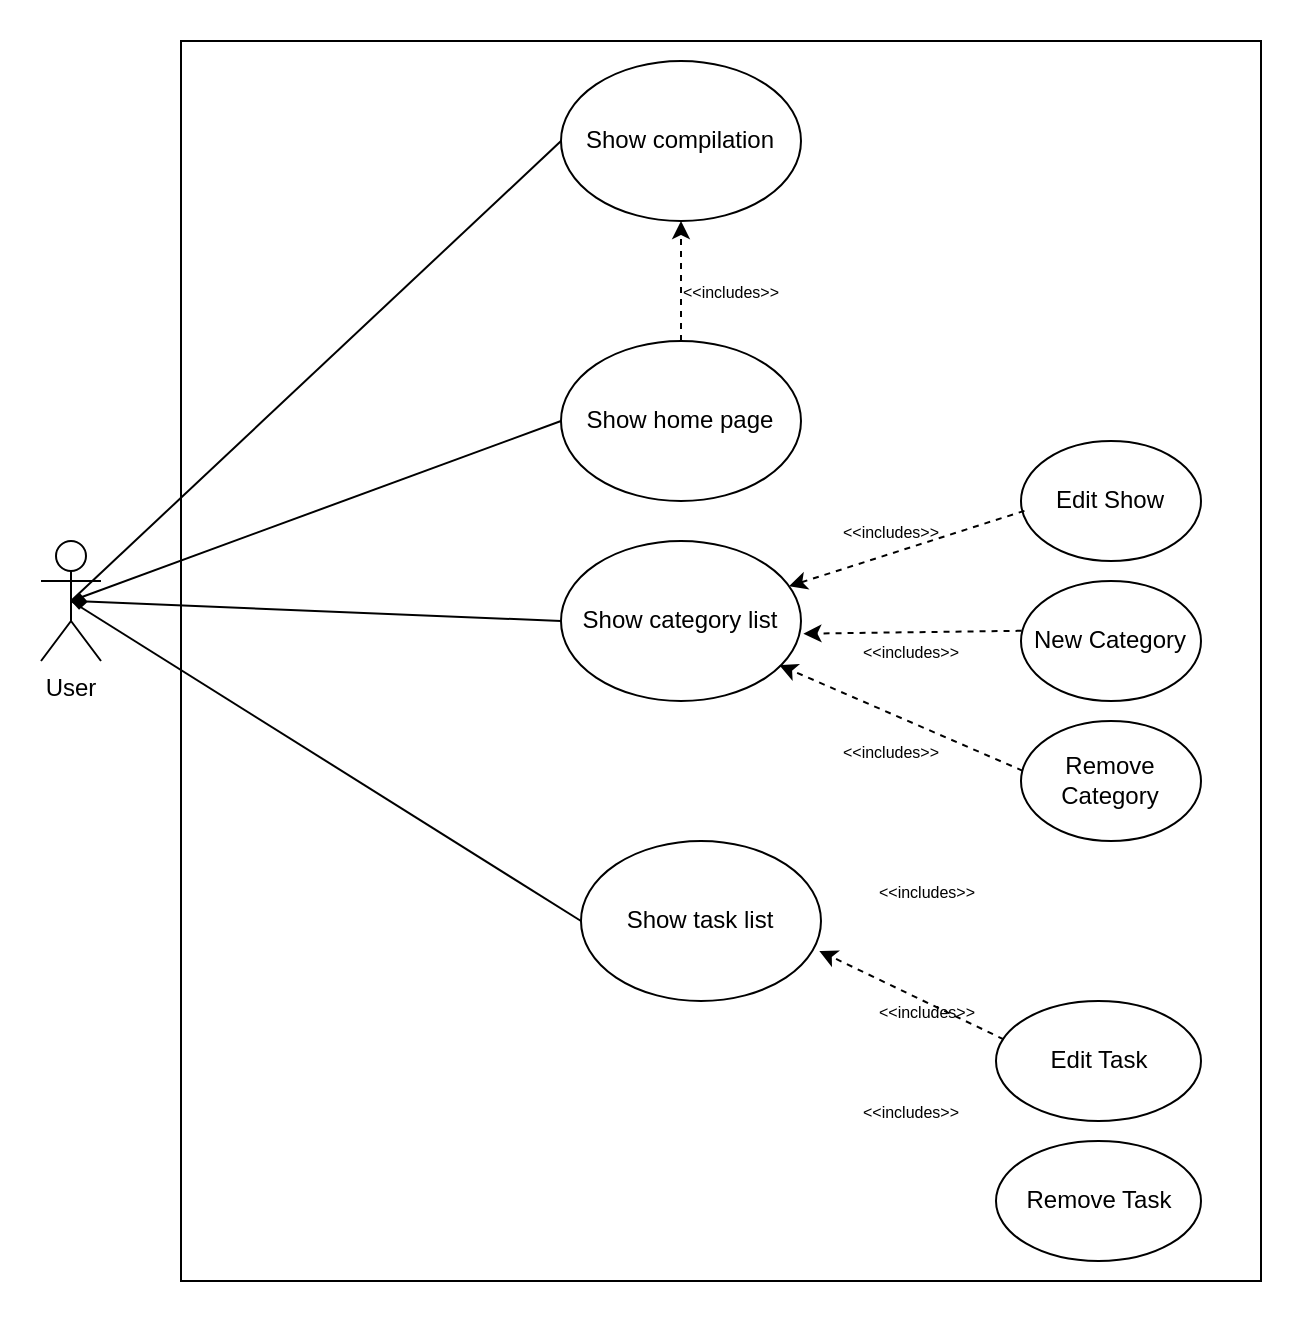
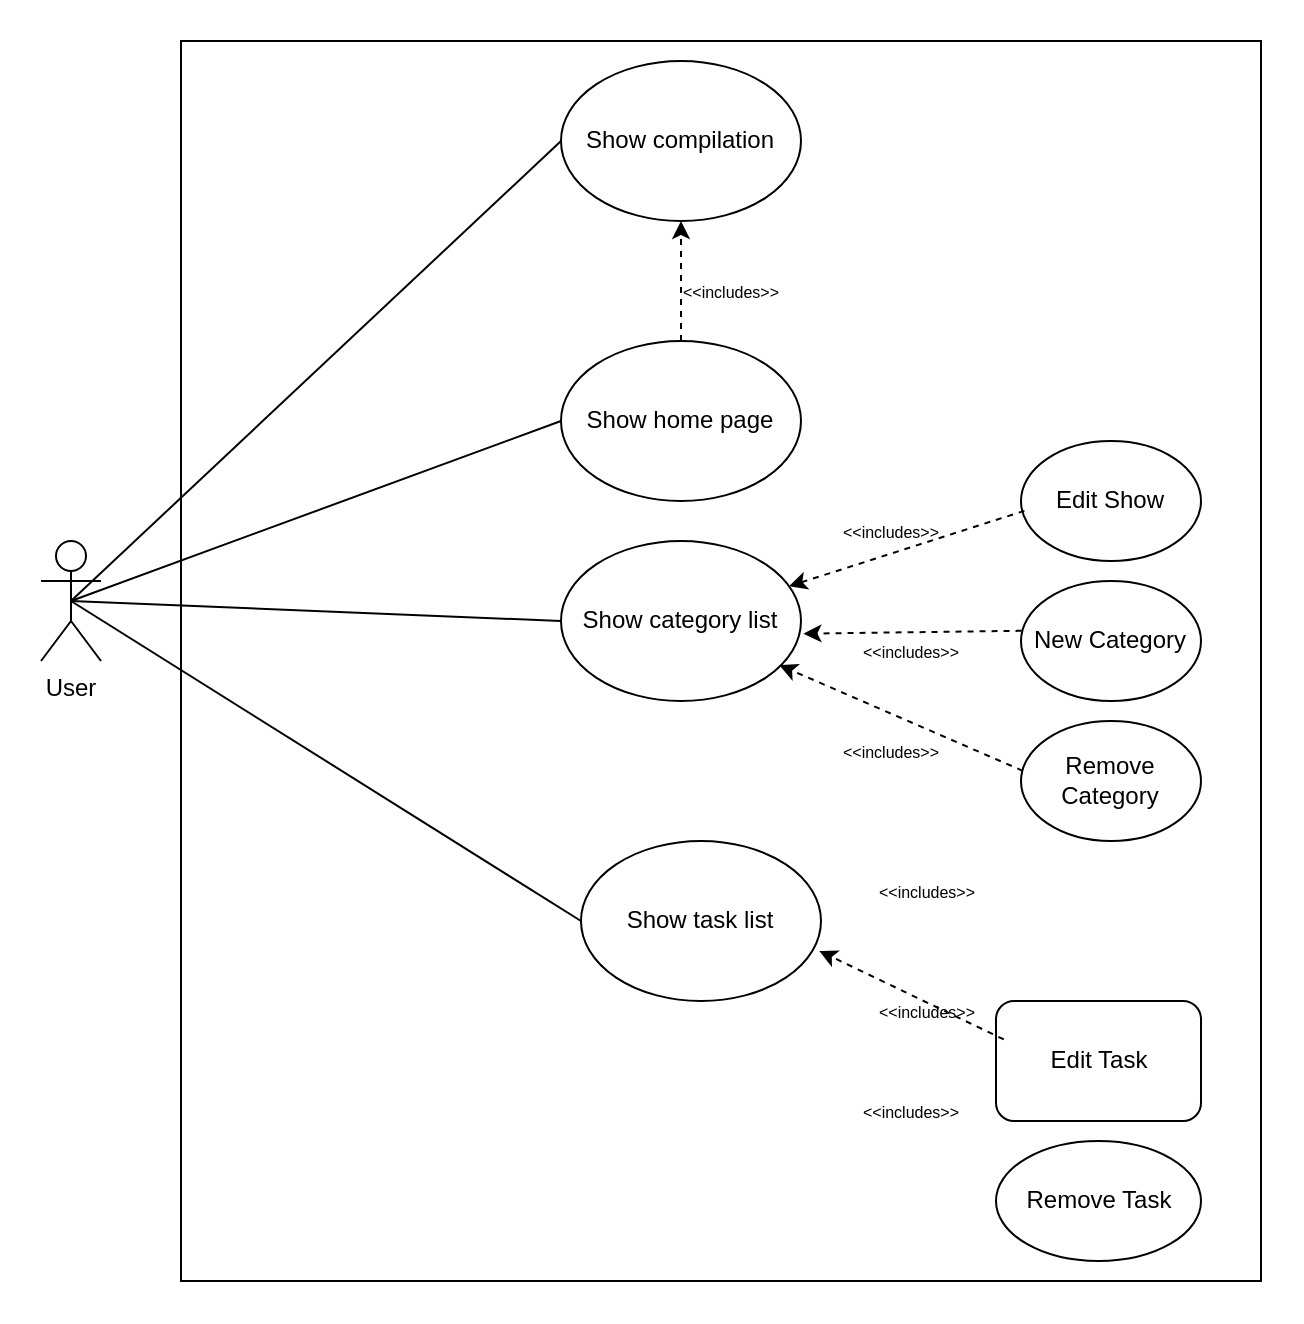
  <mxCell id="0" />
  <mxCell id="1" parent="0" />
  <mxCell id="2" value="User" style="shape=umlActor;verticalLabelPosition=bottom;verticalAlign=top;html=1;outlineConnect=0;" vertex="1" parent="1"><mxGeometry x="20" y="270" width="30" height="60" as="geometry" /></mxCell>
  <mxCell id="3" value="" style="rounded=0;whiteSpace=wrap;html=1;" vertex="1" parent="1"><mxGeometry x="90" width="540" height="620" as="geometry" y="20" /></mxCell>
  <mxCell id="4" value="Show compilation" style="ellipse;whiteSpace=wrap;html=1;" vertex="1" parent="1"><mxGeometry x="280" y="30" width="120" height="80" as="geometry" /></mxCell>
  <mxCell id="5" value="Show task list" style="ellipse;whiteSpace=wrap;html=1;" vertex="1" parent="1"><mxGeometry x="290" y="420" width="120" height="80" as="geometry" /></mxCell>
  <mxCell id="6" value="Show category list" style="ellipse;whiteSpace=wrap;html=1;" vertex="1" parent="1"><mxGeometry x="280" y="270" width="120" height="80" as="geometry" /></mxCell>
  <mxCell id="7" value="New Category" style="ellipse;whiteSpace=wrap;html=1;" vertex="1" parent="1"><mxGeometry x="510" y="290" width="90" height="60" as="geometry" /></mxCell>
  <mxCell id="8" value="" style="endArrow=classic;html=1;rounded=0;dashed=1;entryX=1.01;entryY=0.579;entryDx=0;entryDy=0;entryPerimeter=0;exitX=0.003;exitY=0.415;exitDx=0;exitDy=0;exitPerimeter=0;" edge="1" parent="1" source="7" target="6"><mxGeometry width="50" height="50" relative="1" as="geometry"><mxPoint x="350" y="280" as="sourcePoint" /><mxPoint x="350" y="220" as="targetPoint" /></mxGeometry></mxCell>
  <mxCell id="9" value="&lt;font style=&quot;font-size: 8px;&quot;&gt;&amp;lt;&amp;lt;includes&amp;gt;&amp;gt;&lt;/font&gt;" style="text;html=1;align=center;verticalAlign=middle;resizable=0;points=[];autosize=1;strokeColor=none;fillColor=none;" vertex="1" parent="1"><mxGeometry x="420" y="310" width="70" height="30" as="geometry" /></mxCell>
- <mxCell id="10" value="" style="endArrow=diamond;html=1;rounded=0;fontSize=8;entryX=0.5;entryY=0.5;entryDx=0;entryDy=0;entryPerimeter=0;exitX=0;exitY=0.5;exitDx=0;exitDy=0;" edge="1" parent="1" source="6" target="2"><mxGeometry width="50" height="50" relative="1" as="geometry"><mxPoint x="370" y="330" as="sourcePoint" /><mxPoint x="60" y="310" as="targetPoint" /></mxGeometry></mxCell>
+ <mxCell id="10" value="" style="endArrow=none;html=1;rounded=0;fontSize=8;entryX=0.5;entryY=0.5;entryDx=0;entryDy=0;entryPerimeter=0;exitX=0;exitY=0.5;exitDx=0;exitDy=0;" edge="1" parent="1" source="6" target="2"><mxGeometry width="50" height="50" relative="1" as="geometry"><mxPoint x="370" y="330" as="sourcePoint" /><mxPoint x="60" y="310" as="targetPoint" /></mxGeometry></mxCell>
  <mxCell id="11" value="" style="endArrow=none;html=1;rounded=0;fontSize=8;entryX=0.5;entryY=0.5;entryDx=0;entryDy=0;entryPerimeter=0;exitX=0;exitY=0.5;exitDx=0;exitDy=0;" edge="1" parent="1" source="5" target="2"><mxGeometry width="50" height="50" relative="1" as="geometry"><mxPoint x="290" y="320" as="sourcePoint" /><mxPoint x="45" y="310" as="targetPoint" /></mxGeometry></mxCell>
  <mxCell id="12" value="" style="endArrow=none;html=1;rounded=0;fontSize=8;entryX=0.5;entryY=0.5;entryDx=0;entryDy=0;entryPerimeter=0;exitX=0;exitY=0.5;exitDx=0;exitDy=0;" edge="1" parent="1" source="4" target="2"><mxGeometry width="50" height="50" relative="1" as="geometry"><mxPoint x="290" y="450" as="sourcePoint" /><mxPoint x="45" y="310" as="targetPoint" /></mxGeometry></mxCell>
  <mxCell id="13" value="Edit Show" style="ellipse;whiteSpace=wrap;html=1;" vertex="1" parent="1"><mxGeometry x="510" y="220" width="90" height="60" as="geometry" /></mxCell>
  <mxCell id="14" value="Remove Category" style="ellipse;whiteSpace=wrap;html=1;" vertex="1" parent="1"><mxGeometry x="510" y="360" width="90" height="60" as="geometry" /></mxCell>
  <mxCell id="15" value="" style="endArrow=classic;html=1;rounded=0;dashed=1;exitX=0.019;exitY=0.582;exitDx=0;exitDy=0;exitPerimeter=0;" edge="1" parent="1" source="13" target="6"><mxGeometry width="50" height="50" relative="1" as="geometry"><mxPoint x="409.76" y="327.6" as="sourcePoint" /><mxPoint x="660" y="220" as="targetPoint" /></mxGeometry></mxCell>
  <mxCell id="16" value="" style="endArrow=classic;html=1;rounded=0;dashed=1;exitX=0.01;exitY=0.415;exitDx=0;exitDy=0;exitPerimeter=0;entryX=0.91;entryY=0.776;entryDx=0;entryDy=0;entryPerimeter=0;" edge="1" parent="1" source="14" target="6"><mxGeometry width="50" height="50" relative="1" as="geometry"><mxPoint x="402.56" y="299.28" as="sourcePoint" /><mxPoint x="520" y="260" as="targetPoint" /></mxGeometry></mxCell>
- <mxCell id="17" value="Edit Task" style="ellipse;whiteSpace=wrap;html=1;" vertex="1" parent="1"><mxGeometry x="497.5" y="500" width="102.5" height="60" as="geometry" /></mxCell>
+ <mxCell id="17" value="Edit Task" style="whiteSpace=wrap;html=1;rounded=1;" vertex="1" parent="1"><mxGeometry x="497.5" y="500" width="102.5" height="60" as="geometry" /></mxCell>
  <mxCell id="18" value="Remove Task" style="ellipse;whiteSpace=wrap;html=1;" vertex="1" parent="1"><mxGeometry x="497.5" y="570" width="102.5" height="60" as="geometry" /></mxCell>
  <mxCell id="19" value="" style="endArrow=classic;html=1;rounded=0;dashed=1;entryX=0.993;entryY=0.687;entryDx=0;entryDy=0;startArrow=none;entryPerimeter=0;exitX=0.038;exitY=0.32;exitDx=0;exitDy=0;exitPerimeter=0;" edge="1" parent="1" source="17" target="5"><mxGeometry width="50" height="50" relative="1" as="geometry"><mxPoint x="460" y="500" as="sourcePoint" /><mxPoint x="515.156" y="495.774" as="targetPoint" /></mxGeometry></mxCell>
  <mxCell id="20" value="&lt;font style=&quot;font-size: 8px;&quot;&gt;&amp;lt;&amp;lt;includes&amp;gt;&amp;gt;&lt;/font&gt;" style="text;html=1;align=center;verticalAlign=middle;resizable=0;points=[];autosize=1;strokeColor=none;fillColor=none;" vertex="1" parent="1"><mxGeometry x="420" y="540" width="70" height="30" as="geometry" /></mxCell>
  <mxCell id="21" value="&lt;font style=&quot;font-size: 8px;&quot;&gt;&amp;lt;&amp;lt;includes&amp;gt;&amp;gt;&lt;/font&gt;" style="text;html=1;align=center;verticalAlign=middle;resizable=0;points=[];autosize=1;strokeColor=none;fillColor=none;" vertex="1" parent="1"><mxGeometry x="427.5" y="430" width="70" height="30" as="geometry" /></mxCell>
  <mxCell id="22" value="&lt;font style=&quot;font-size: 8px;&quot;&gt;&amp;lt;&amp;lt;includes&amp;gt;&amp;gt;&lt;/font&gt;" style="text;html=1;align=center;verticalAlign=middle;resizable=0;points=[];autosize=1;strokeColor=none;fillColor=none;" vertex="1" parent="1"><mxGeometry x="410" y="360" width="70" height="30" as="geometry" /></mxCell>
  <mxCell id="23" value="&lt;font style=&quot;font-size: 8px;&quot;&gt;&amp;lt;&amp;lt;includes&amp;gt;&amp;gt;&lt;/font&gt;" style="text;html=1;align=center;verticalAlign=middle;resizable=0;points=[];autosize=1;strokeColor=none;fillColor=none;" vertex="1" parent="1"><mxGeometry x="410" y="250" width="70" height="30" as="geometry" /></mxCell>
  <mxCell id="24" value="Show home page" style="ellipse;whiteSpace=wrap;html=1;fontSize=12;" vertex="1" parent="1"><mxGeometry x="280" y="170" width="120" height="80" as="geometry" /></mxCell>
  <mxCell id="25" value="" style="endArrow=none;html=1;rounded=0;fontSize=12;entryX=0;entryY=0.5;entryDx=0;entryDy=0;exitX=0.5;exitY=0.5;exitDx=0;exitDy=0;exitPerimeter=0;" edge="1" parent="1" source="2" target="24"><mxGeometry width="50" height="50" relative="1" as="geometry"><mxPoint x="40" y="300" as="sourcePoint" /><mxPoint x="470" y="390" as="targetPoint" /></mxGeometry></mxCell>
  <mxCell id="26" value="" style="endArrow=classic;html=1;rounded=0;dashed=1;entryX=0.5;entryY=1;entryDx=0;entryDy=0;exitX=0.5;exitY=0;exitDx=0;exitDy=0;" edge="1" parent="1" source="24" target="4"><mxGeometry width="50" height="50" relative="1" as="geometry"><mxPoint x="402.56" y="299.28" as="sourcePoint" /><mxPoint x="520" y="260" as="targetPoint" /></mxGeometry></mxCell>
  <mxCell id="27" value="&lt;font style=&quot;font-size: 8px;&quot;&gt;&amp;lt;&amp;lt;includes&amp;gt;&amp;gt;&lt;/font&gt;" style="text;html=1;align=center;verticalAlign=middle;resizable=0;points=[];autosize=1;strokeColor=none;fillColor=none;" vertex="1" parent="1"><mxGeometry x="330" y="130" width="70" height="30" as="geometry" /></mxCell>
  <mxCell id="28" value="&lt;font style=&quot;font-size: 8px;&quot;&gt;&amp;lt;&amp;lt;includes&amp;gt;&amp;gt;&lt;/font&gt;" style="text;html=1;align=center;verticalAlign=middle;resizable=0;points=[];autosize=1;strokeColor=none;fillColor=none;" vertex="1" parent="1"><mxGeometry x="427.5" y="490" width="70" height="30" as="geometry" /></mxCell>
